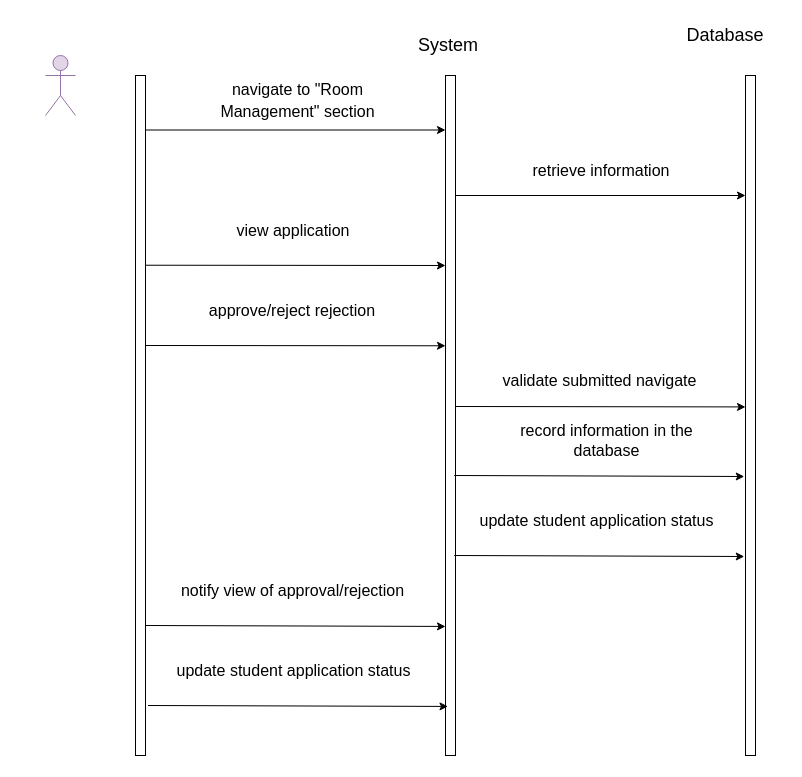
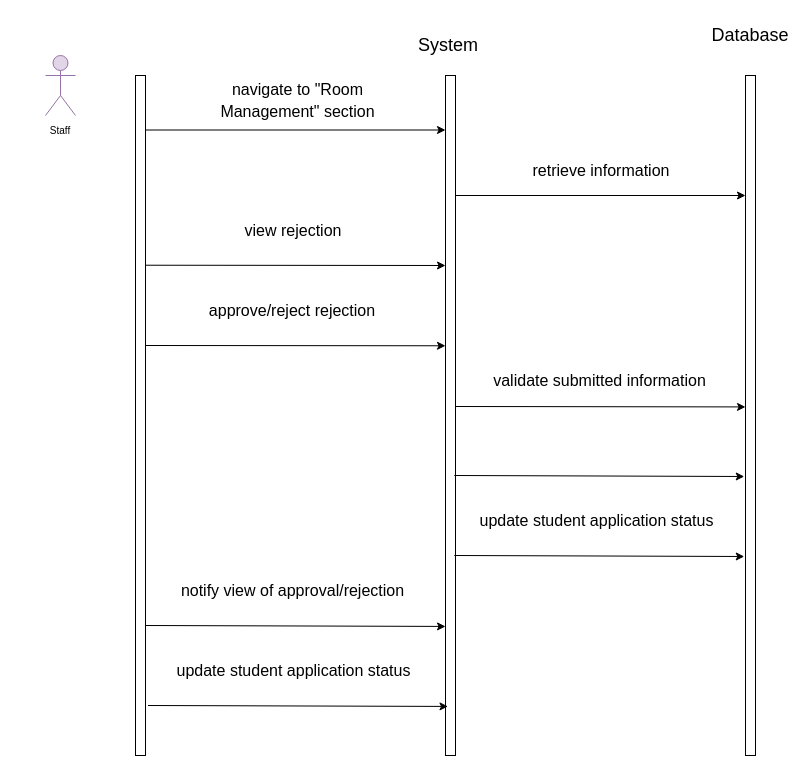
  <mxCell id="0" />
  <mxCell id="1" parent="0" />
  <mxCell id="2" value="" style="rounded=0;whiteSpace=wrap;html=1;" vertex="1" parent="1"><mxGeometry x="135" y="75" width="10" height="680" as="geometry" /></mxCell>
  <mxCell id="3" value="" style="shape=umlActor;verticalLabelPosition=bottom;verticalAlign=top;html=1;outlineConnect=0;fontSize=10;fillColor=#e1d5e7;strokeColor=#9673a6;" vertex="1" parent="1"><mxGeometry x="45" y="55" width="30" height="60" as="geometry" /></mxCell>
+ <mxCell id="4" value="Staff" style="text;html=1;strokeColor=none;fillColor=none;align=center;verticalAlign=middle;whiteSpace=wrap;rounded=0;fontSize=10;" vertex="1" parent="1"><mxGeometry x="20" y="115" width="80" height="30" as="geometry" /></mxCell>
  <mxCell id="5" value="" style="rounded=0;whiteSpace=wrap;html=1;" vertex="1" parent="1"><mxGeometry x="445" y="75" width="10" height="680" as="geometry" /></mxCell>
  <mxCell id="6" value="" style="rounded=0;whiteSpace=wrap;html=1;" vertex="1" parent="1"><mxGeometry x="745" y="75" width="10" height="680" as="geometry" /></mxCell>
  <mxCell id="7" value="&lt;font style=&quot;font-size: 18px;&quot;&gt;System&amp;nbsp;&lt;/font&gt;" style="text;html=1;strokeColor=none;fillColor=none;align=center;verticalAlign=middle;whiteSpace=wrap;rounded=0;fontSize=10;" vertex="1" parent="1"><mxGeometry x="407.5" y="22.5" width="85" height="45" as="geometry" /></mxCell>
- <mxCell id="8" value="Database" style="text;html=1;strokeColor=none;fillColor=none;align=center;verticalAlign=middle;whiteSpace=wrap;rounded=0;fontSize=18;" vertex="1" parent="1"><mxGeometry x="695" y="20" width="60" height="30" as="geometry" /></mxCell>
+ <mxCell id="8" value="Database" style="text;html=1;strokeColor=none;fillColor=none;align=center;verticalAlign=middle;whiteSpace=wrap;rounded=0;fontSize=18;" vertex="1" parent="1"><mxGeometry x="720" y="20" width="60" height="30" as="geometry" /></mxCell>
  <mxCell id="9" value="&lt;span style=&quot;font-size: 16px;&quot;&gt;navigate to &quot;Room Management&quot; section&lt;/span&gt;" style="text;html=1;strokeColor=none;fillColor=none;align=center;verticalAlign=middle;whiteSpace=wrap;rounded=0;fontSize=18;" vertex="1" parent="1"><mxGeometry x="191.25" y="85" width="212.5" height="30" as="geometry" /></mxCell>
  <mxCell id="10" value="" style="endArrow=classic;html=1;fontSize=18;" edge="1" parent="1"><mxGeometry width="50" height="50" relative="1" as="geometry"><mxPoint x="455" y="195" as="sourcePoint" /><mxPoint x="745" y="195" as="targetPoint" /></mxGeometry></mxCell>
  <mxCell id="11" value="&lt;span style=&quot;font-size: 16px;&quot;&gt;retrieve information&lt;/span&gt;" style="text;html=1;strokeColor=none;fillColor=none;align=center;verticalAlign=middle;whiteSpace=wrap;rounded=0;fontSize=18;" vertex="1" parent="1"><mxGeometry x="495.63" y="155" width="210" height="30" as="geometry" /></mxCell>
- <mxCell id="12" value="&lt;span style=&quot;font-size: 16px;&quot;&gt;view application&lt;/span&gt;" style="text;html=1;strokeColor=none;fillColor=none;align=center;verticalAlign=middle;whiteSpace=wrap;rounded=0;fontSize=18;" vertex="1" parent="1"><mxGeometry x="185" y="215" width="216.25" height="30" as="geometry" /></mxCell>
+ <mxCell id="12" value="&lt;span style=&quot;font-size: 16px;&quot;&gt;view rejection&lt;/span&gt;" style="text;html=1;strokeColor=none;fillColor=none;align=center;verticalAlign=middle;whiteSpace=wrap;rounded=0;fontSize=18;" vertex="1" parent="1"><mxGeometry x="185" y="215" width="216.25" height="30" as="geometry" /></mxCell>
  <mxCell id="13" value="" style="endArrow=classic;html=1;fontSize=18;entryX=0.2;entryY=0.454;entryDx=0;entryDy=0;entryPerimeter=0;" edge="1" parent="1"><mxGeometry width="50" height="50" relative="1" as="geometry"><mxPoint x="455" y="406" as="sourcePoint" /><mxPoint x="745" y="406.42" as="targetPoint" /></mxGeometry></mxCell>
- <mxCell id="14" value="validate submitted navigate" style="text;html=1;align=center;verticalAlign=middle;whiteSpace=wrap;rounded=0;fontSize=16;" vertex="1" parent="1"><mxGeometry x="477.5" y="365" width="242.5" height="30" as="geometry" /></mxCell>
+ <mxCell id="14" value="validate submitted information" style="text;html=1;align=center;verticalAlign=middle;whiteSpace=wrap;rounded=0;fontSize=16;" vertex="1" parent="1"><mxGeometry x="477.5" y="365" width="242.5" height="30" as="geometry" /></mxCell>
  <mxCell id="15" value="update student application status" style="text;html=1;strokeColor=none;fillColor=none;align=center;verticalAlign=middle;whiteSpace=wrap;rounded=0;fontSize=16;" vertex="1" parent="1"><mxGeometry x="475" y="505" width="242.5" height="30" as="geometry" /></mxCell>
  <mxCell id="16" value="&lt;span style=&quot;font-size: 16px;&quot;&gt;approve/reject rejection&lt;/span&gt;" style="text;html=1;strokeColor=none;fillColor=none;align=center;verticalAlign=middle;whiteSpace=wrap;rounded=0;fontSize=18;" vertex="1" parent="1"><mxGeometry x="184.38" y="295" width="216.25" height="30" as="geometry" /></mxCell>
  <mxCell id="17" value="" style="endArrow=classic;html=1;fontSize=18;" edge="1" parent="1"><mxGeometry width="50" height="50" relative="1" as="geometry"><mxPoint x="145" y="129.5" as="sourcePoint" /><mxPoint x="445" y="129.5" as="targetPoint" /></mxGeometry></mxCell>
  <mxCell id="18" value="" style="endArrow=classic;html=1;fontSize=18;" edge="1" parent="1"><mxGeometry width="50" height="50" relative="1" as="geometry"><mxPoint x="453.75" y="555" as="sourcePoint" /><mxPoint x="743.75" y="556" as="targetPoint" /></mxGeometry></mxCell>
- <mxCell id="19" value="record information in the database" style="text;html=1;align=center;verticalAlign=middle;whiteSpace=wrap;rounded=0;fontSize=16;" vertex="1" parent="1"><mxGeometry x="485" y="425" width="242.5" height="30" as="geometry" /></mxCell>
  <mxCell id="20" value="" style="endArrow=classic;html=1;fontSize=18;" edge="1" parent="1"><mxGeometry width="50" height="50" relative="1" as="geometry"><mxPoint x="453.75" y="475" as="sourcePoint" /><mxPoint x="743.75" y="476" as="targetPoint" /></mxGeometry></mxCell>
  <mxCell id="21" value="notify view of approval/rejection" style="text;html=1;align=center;verticalAlign=middle;whiteSpace=wrap;rounded=0;fontSize=16;" vertex="1" parent="1"><mxGeometry x="165.94" y="575" width="253.13" height="30" as="geometry" /></mxCell>
  <mxCell id="22" value="" style="endArrow=classic;html=1;fontSize=18;exitX=1;exitY=0.762;exitDx=0;exitDy=0;exitPerimeter=0;" edge="1" parent="1"><mxGeometry width="50" height="50" relative="1" as="geometry"><mxPoint x="145" y="625" as="sourcePoint" /><mxPoint x="445" y="625.94" as="targetPoint" /></mxGeometry></mxCell>
  <mxCell id="23" value="update student application status" style="text;html=1;align=center;verticalAlign=middle;whiteSpace=wrap;rounded=0;fontSize=16;" vertex="1" parent="1"><mxGeometry x="166.56" y="655" width="253.13" height="30" as="geometry" /></mxCell>
  <mxCell id="24" value="" style="endArrow=classic;html=1;fontSize=18;exitX=1;exitY=0.762;exitDx=0;exitDy=0;exitPerimeter=0;" edge="1" parent="1"><mxGeometry width="50" height="50" relative="1" as="geometry"><mxPoint x="147.5" y="705" as="sourcePoint" /><mxPoint x="447.5" y="705.94" as="targetPoint" /></mxGeometry></mxCell>
  <mxCell id="25" value="" style="endArrow=classic;html=1;fontSize=18;exitX=1;exitY=0.279;exitDx=0;exitDy=0;exitPerimeter=0;" edge="1" parent="1" source="2"><mxGeometry width="50" height="50" relative="1" as="geometry"><mxPoint x="155" y="265" as="sourcePoint" /><mxPoint x="445" y="265" as="targetPoint" /></mxGeometry></mxCell>
  <mxCell id="26" value="" style="endArrow=classic;html=1;fontSize=18;exitX=1;exitY=0.279;exitDx=0;exitDy=0;exitPerimeter=0;" edge="1" parent="1"><mxGeometry width="50" height="50" relative="1" as="geometry"><mxPoint x="145" y="345" as="sourcePoint" /><mxPoint x="445" y="345.28" as="targetPoint" /></mxGeometry></mxCell>
